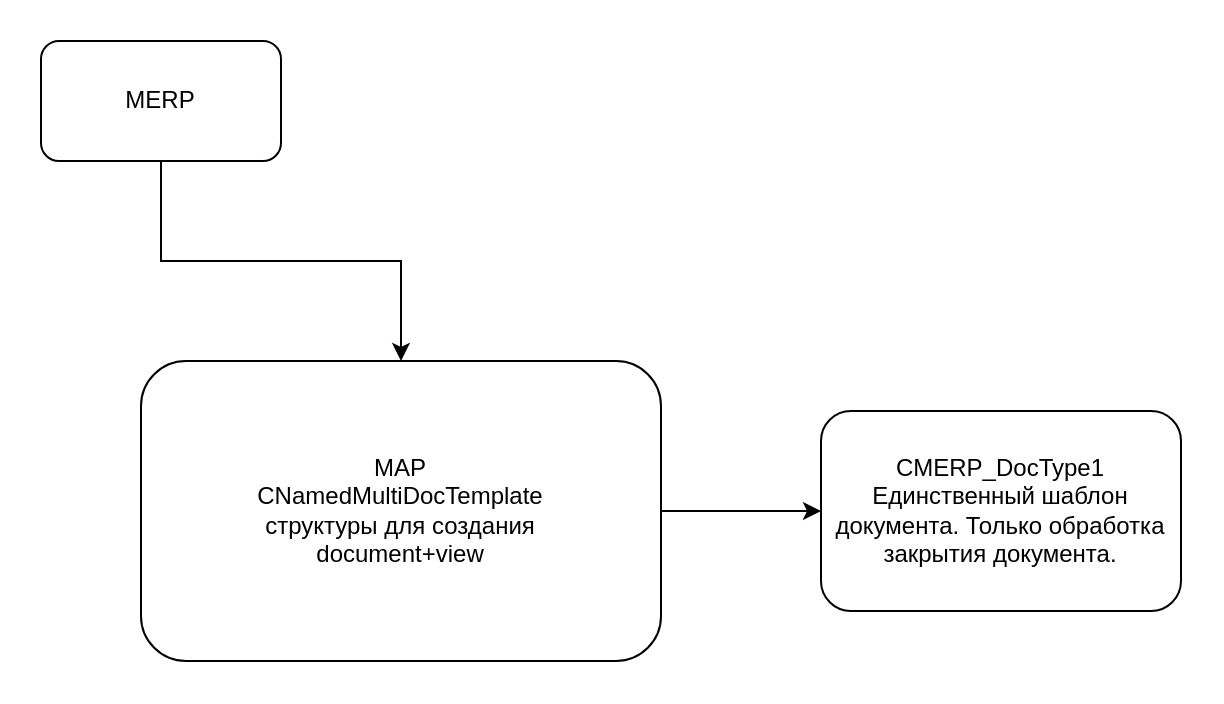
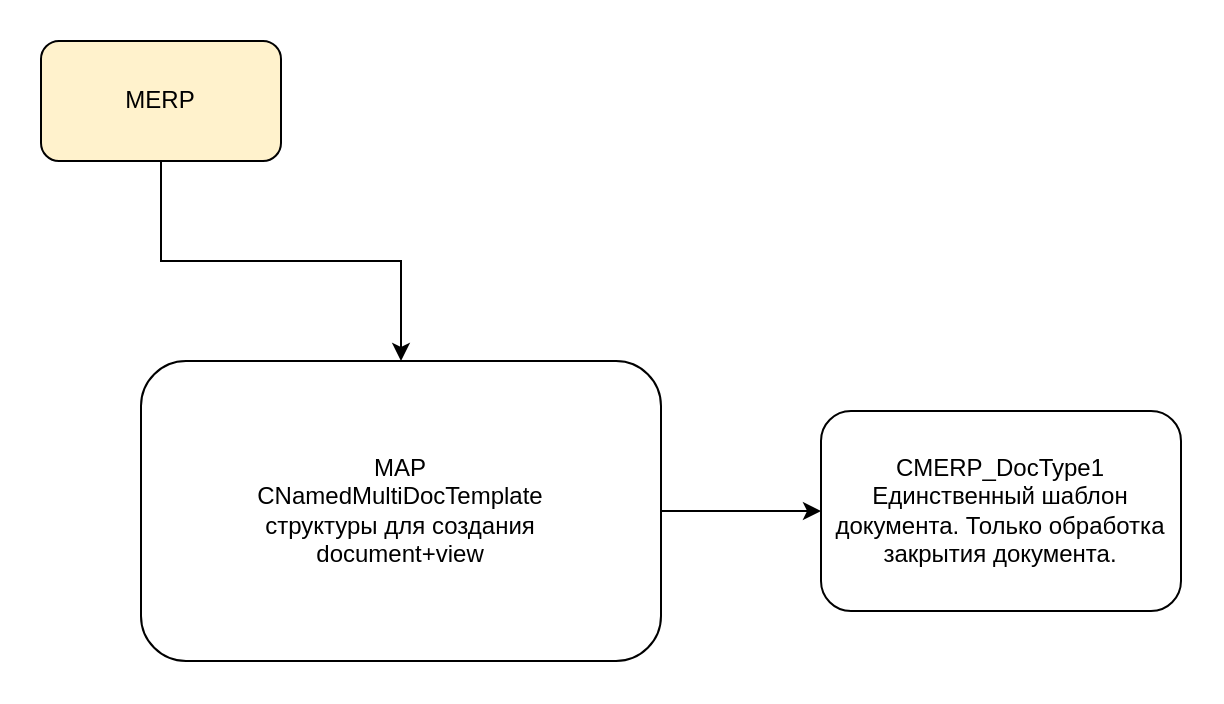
  <mxCell id="0" />
  <mxCell id="1" parent="0" />
  <mxCell id="2" value="" style="edgeStyle=orthogonalEdgeStyle;rounded=0;orthogonalLoop=1;jettySize=auto;html=1;" edge="1" parent="1" source="3" target="5"><mxGeometry relative="1" as="geometry" /></mxCell>
- <mxCell id="3" value="MERP" style="rounded=1;whiteSpace=wrap;html=1;" vertex="1" parent="1"><mxGeometry x="20" y="20" width="120" height="60" as="geometry" /></mxCell>
+ <mxCell id="3" value="MERP" style="rounded=1;whiteSpace=wrap;html=1;fillColor=#fff2cc;" vertex="1" parent="1"><mxGeometry x="20" y="20" width="120" height="60" as="geometry" /></mxCell>
  <mxCell id="4" style="edgeStyle=orthogonalEdgeStyle;rounded=0;orthogonalLoop=1;jettySize=auto;html=1;" edge="1" parent="1" source="5" target="6"><mxGeometry relative="1" as="geometry" /></mxCell>
  <mxCell id="5" value="MAP &lt;br&gt;CNamedMultiDocTemplate&lt;br&gt;структуры для создания &lt;br&gt;document+view" style="rounded=1;whiteSpace=wrap;html=1;" vertex="1" parent="1"><mxGeometry x="70" y="180" width="260" height="150" as="geometry" /></mxCell>
  <mxCell id="6" value="CMERP_DocType1&lt;br&gt;Единственный шаблон документа. Только обработка&lt;br&gt;закрытия документа." style="rounded=1;whiteSpace=wrap;html=1;" vertex="1" parent="1"><mxGeometry x="410" y="205" width="180" height="100" as="geometry" /></mxCell>
